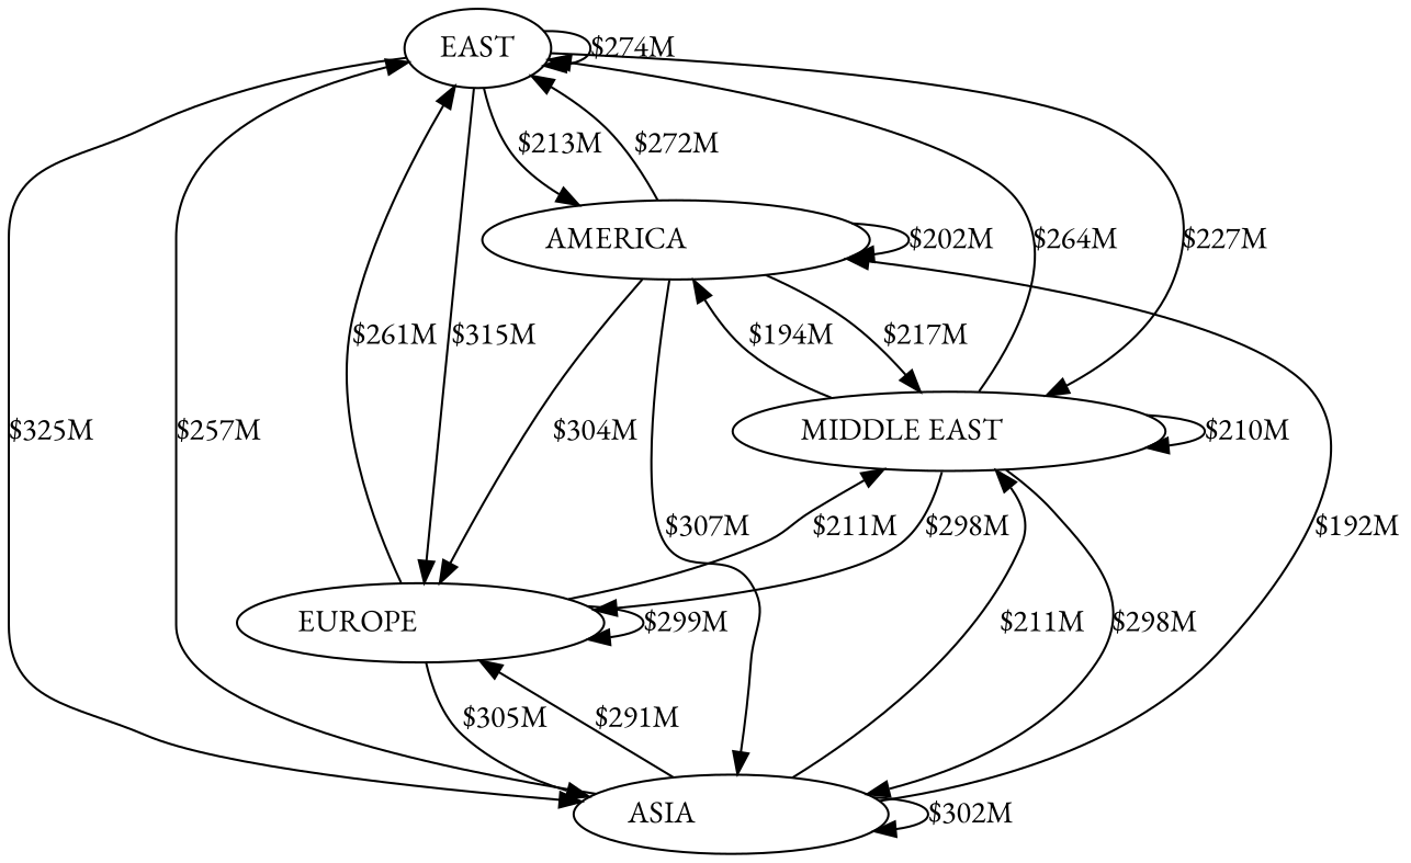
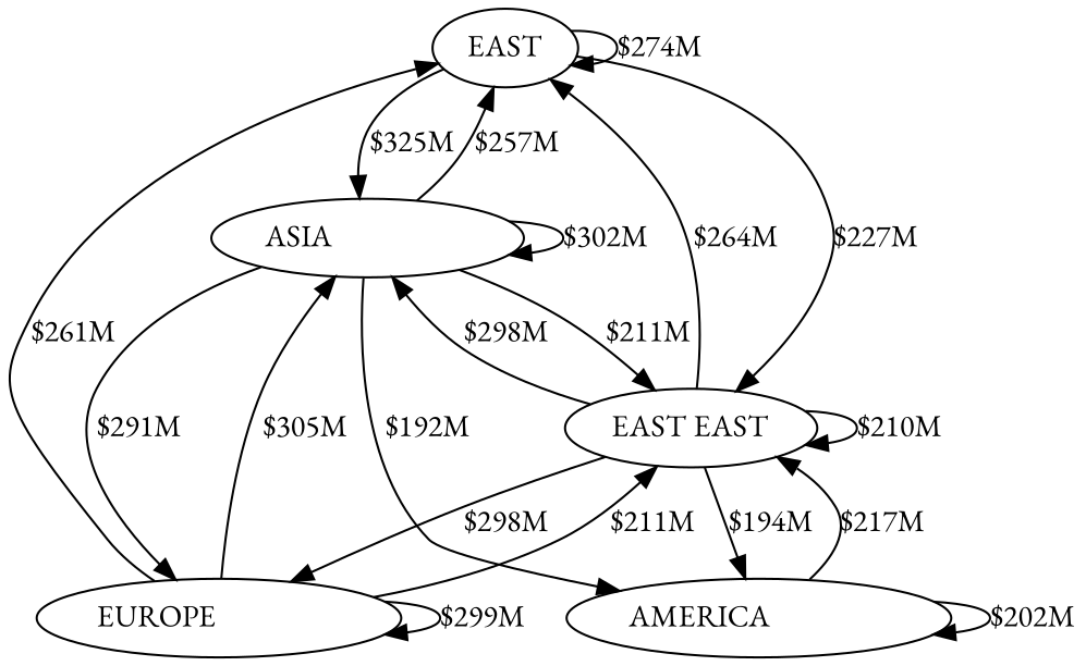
  digraph {
    fontname="EB Garamond"
    node [fontname="EB Garamond"]
    edge [fontname="EB Garamond"]
    n1 [label=EAST]
    "AMERICA                  "
    "ASIA                     "
    "EUROPE                   "
-   "MIDDLE EAST              "
+   "MIDDLE EAST              " [label="EAST EAST"]
    n1 -> n1 [label="$274M"]
-   n1 -> "AMERICA                  " [label="$213M"]
    n1 -> "ASIA                     " [label="$325M"]
-   n1 -> "EUROPE                   " [label="$315M"]
    n1 -> "MIDDLE EAST              " [label="$227M"]
-   "AMERICA                  " -> n1 [label="$272M"]
    "AMERICA                  " -> "AMERICA                  " [label="$202M"]
-   "AMERICA                  " -> "ASIA                     " [label="$307M"]
-   "AMERICA                  " -> "EUROPE                   " [label="$304M"]
    "AMERICA                  " -> "MIDDLE EAST              " [label="$217M"]
    "ASIA                     " -> n1 [label="$257M"]
    "ASIA                     " -> "AMERICA                  " [label="$192M"]
    "ASIA                     " -> "ASIA                     " [label="$302M"]
    "ASIA                     " -> "EUROPE                   " [label="$291M"]
    "ASIA                     " -> "MIDDLE EAST              " [label="$211M"]
    "EUROPE                   " -> n1 [label="$261M"]
    "EUROPE                   " -> "ASIA                     " [label="$305M"]
    "EUROPE                   " -> "EUROPE                   " [label="$299M"]
    "EUROPE                   " -> "MIDDLE EAST              " [label="$211M"]
    "MIDDLE EAST              " -> n1 [label="$264M"]
    "MIDDLE EAST              " -> "AMERICA                  " [label="$194M"]
    "MIDDLE EAST              " -> "ASIA                     " [label="$298M"]
    "MIDDLE EAST              " -> "EUROPE                   " [label="$298M"]
    "MIDDLE EAST              " -> "MIDDLE EAST              " [label="$210M"]
  }
